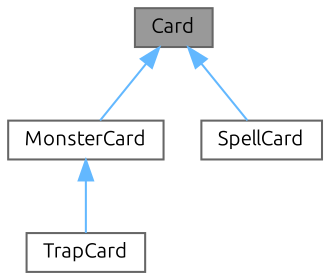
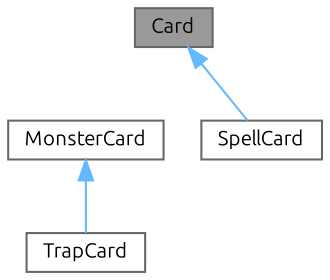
  digraph {
    fontname=Ubuntu
    node [color=gray40 fillcolor=white fontname=Ubuntu fontsize=10 shape=box style=filled]
    edge [color=steelblue1 dir=back fontname=Ubuntu fontsize=10 labelfontname=Helvetica labelfontsize=10 style=solid]
    n1 [fillcolor=grey60 fontcolor=black height=0.2 label=Card width=0.4]
    n2 [height=0.2 label=MonsterCard width=0.4]
    n3 [height=0.2 label=SpellCard width=0.4]
    n4 [height=0.2 label=TrapCard width=0.4]
-   n1 -> n2
    n1 -> n3
    n2 -> n4
  }
